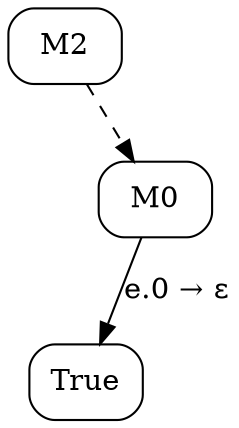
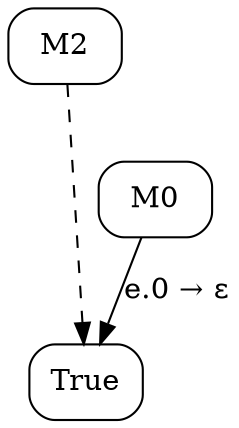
  digraph {
    node [shape=box style=rounded]
    n1 [label=True]
    M0
    M2
    M0 -> n1 [label="e.0 → ε"]
-   M2 -> M0 [style=dashed]
+   M2 -> n1 [style=dashed]
  }
